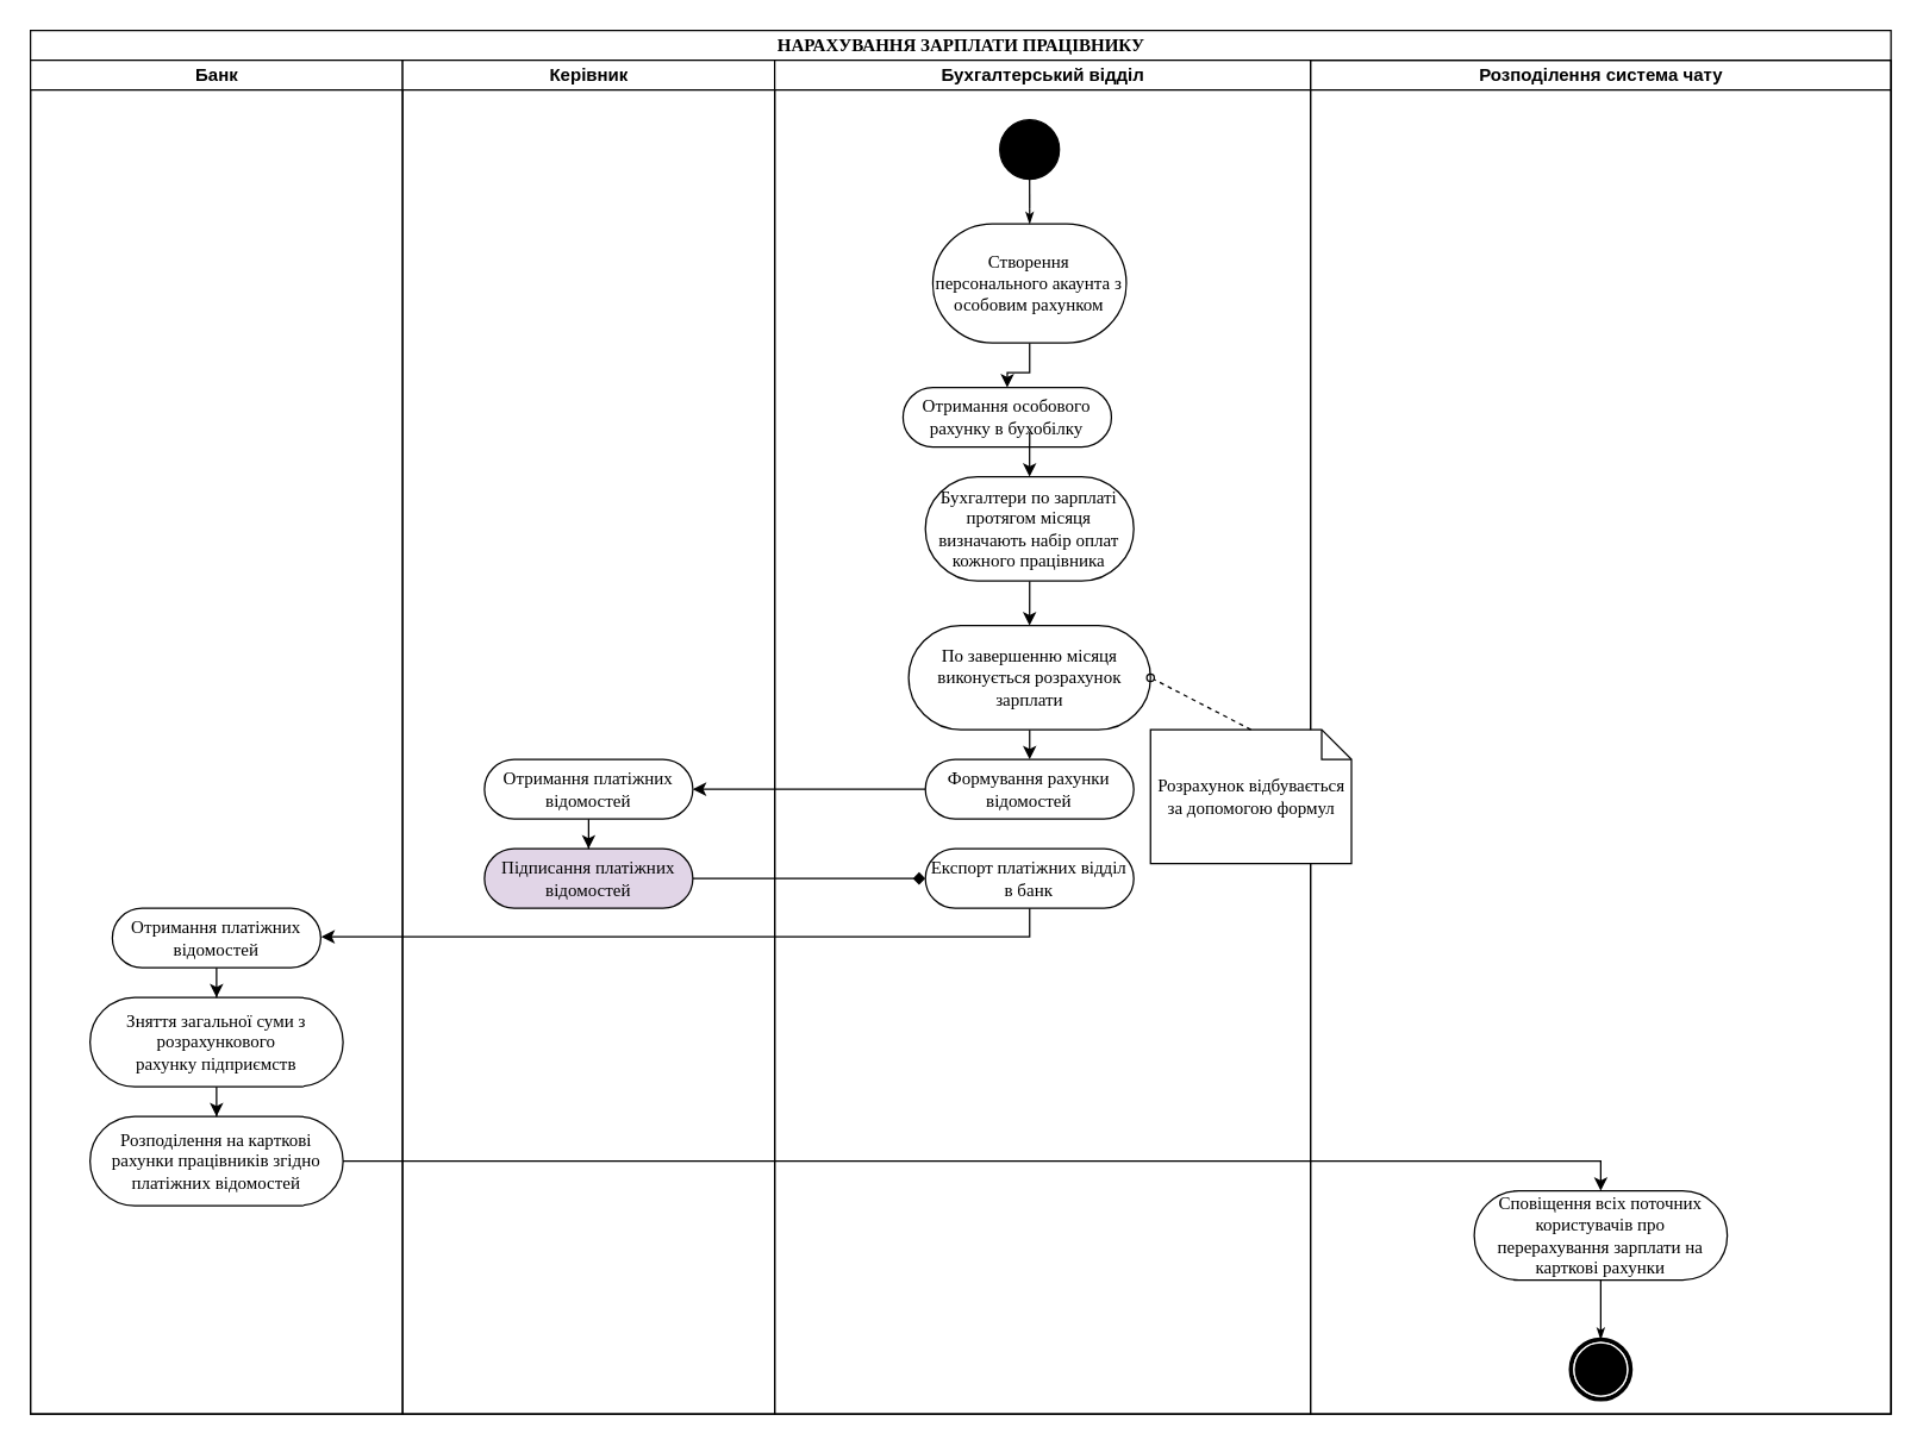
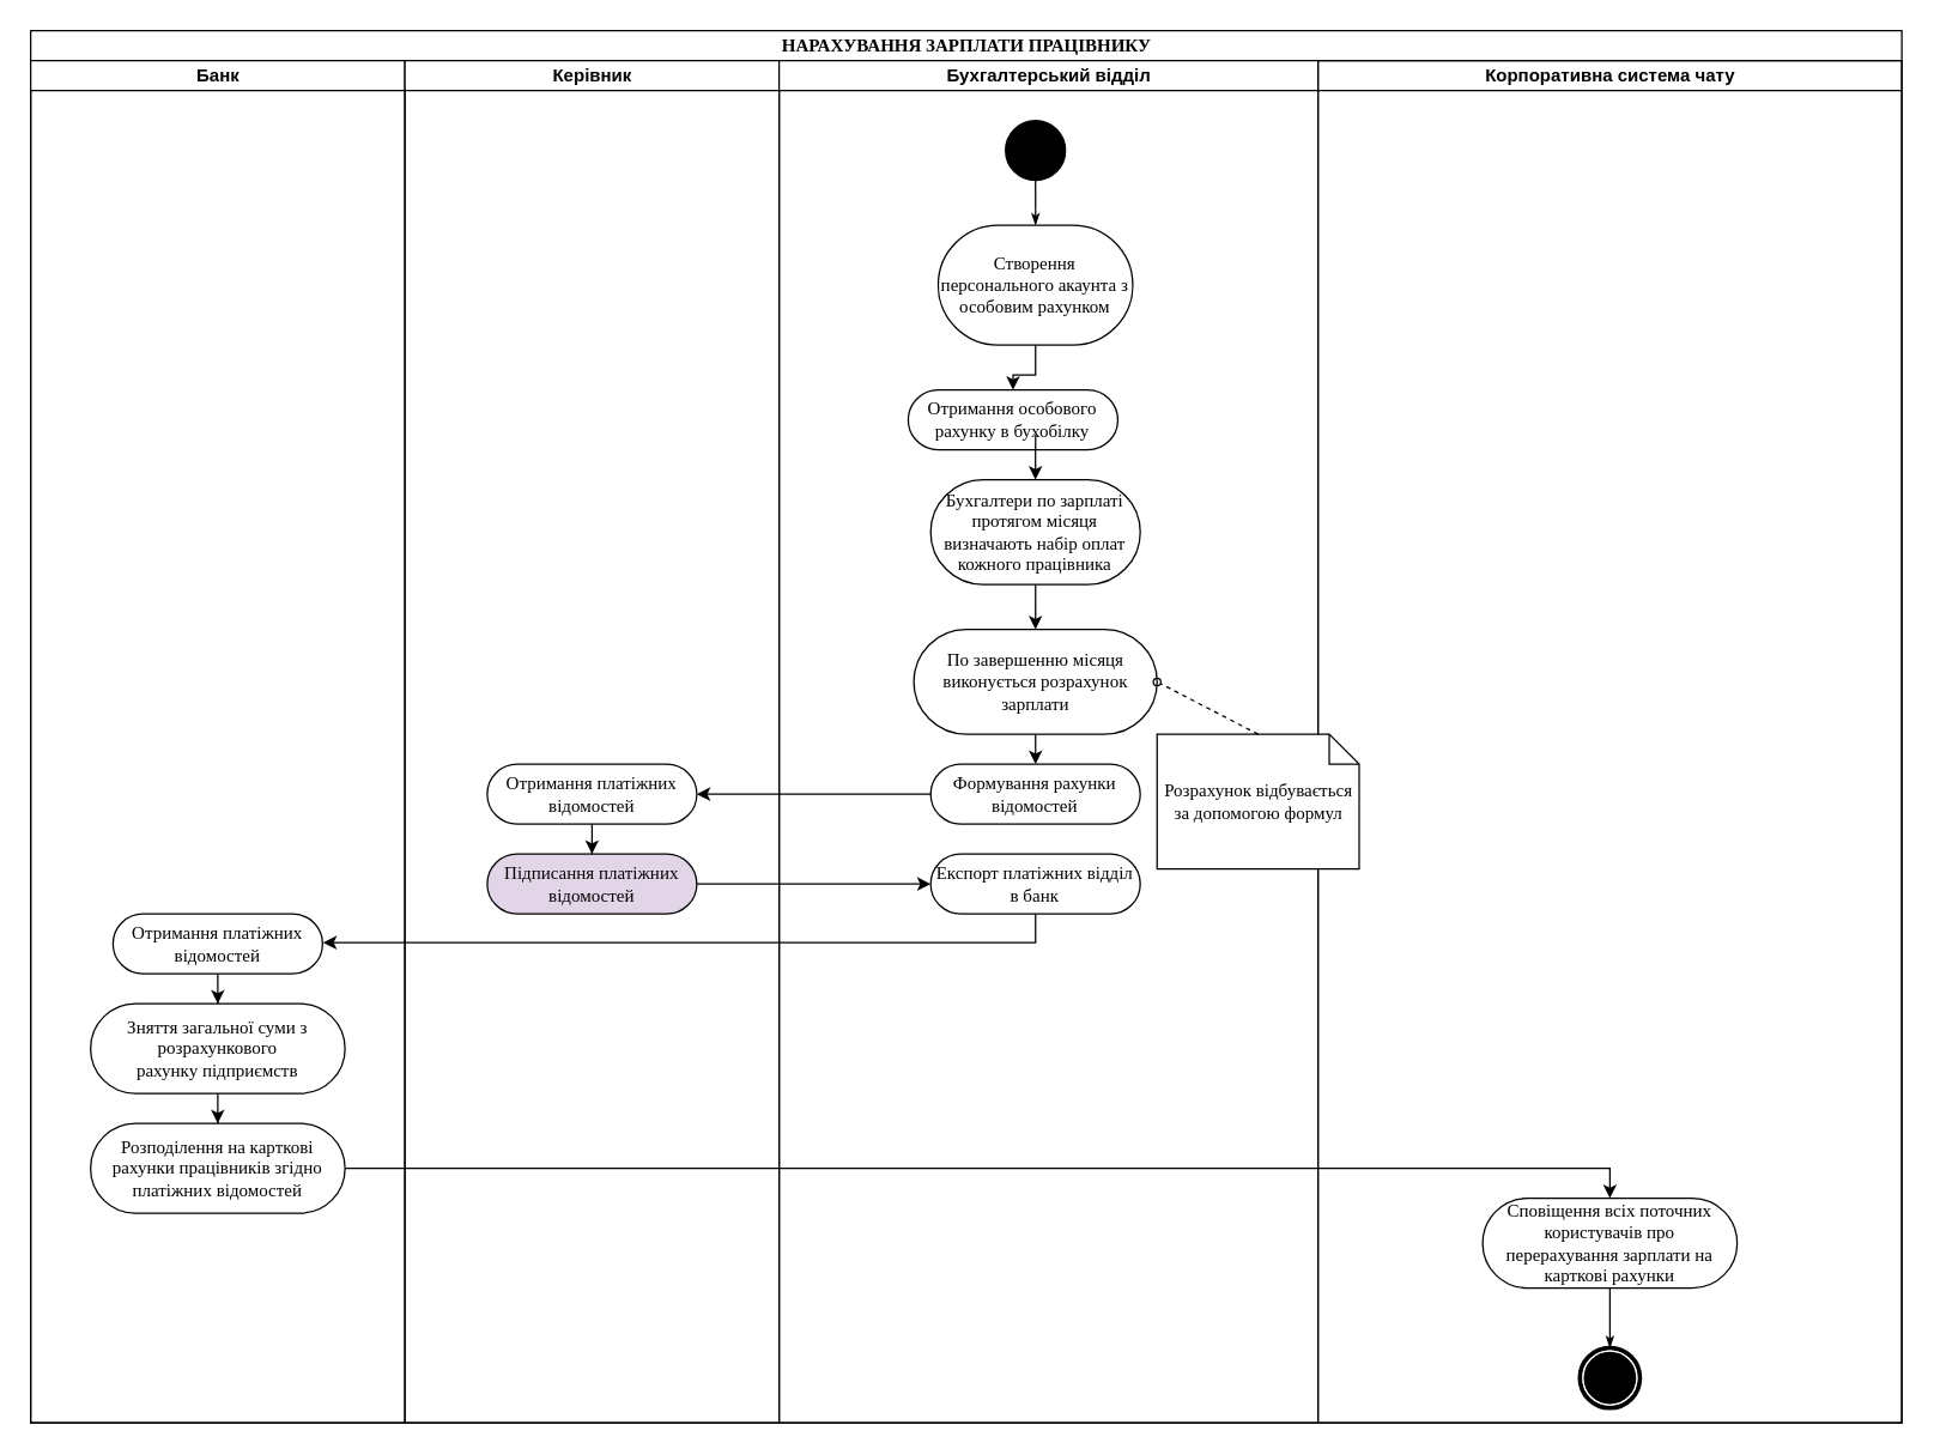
  <mxCell id="0" />
  <mxCell id="1" parent="0" />
- <mxCell id="2" value="Розподілення система чату" style="swimlane;html=1;startSize=20;" vertex="1" parent="1"><mxGeometry x="880" y="40" width="390" height="910" as="geometry" /></mxCell>
+ <mxCell id="2" value="Корпоративна система чату" style="swimlane;html=1;startSize=20;" vertex="1" parent="1"><mxGeometry x="880" y="40" width="390" height="910" as="geometry" /></mxCell>
  <mxCell id="3" value="Сповіщення всіх поточних користувачів про&lt;br&gt;перерахування зарплати на карткові рахунки" style="rounded=1;whiteSpace=wrap;html=1;shadow=0;comic=0;labelBackgroundColor=none;strokeWidth=1;fontFamily=Verdana;fontSize=12;align=center;arcSize=50;" vertex="1" parent="2"><mxGeometry x="110" y="760" width="170" height="60" as="geometry" /></mxCell>
  <mxCell id="4" value="" style="shape=mxgraph.bpmn.shape;html=1;verticalLabelPosition=bottom;labelBackgroundColor=#ffffff;verticalAlign=top;perimeter=ellipsePerimeter;outline=end;symbol=terminate;rounded=0;shadow=0;comic=0;strokeWidth=1;fontFamily=Verdana;fontSize=12;align=center;" vertex="1" parent="2"><mxGeometry x="175" y="860" width="40" height="40" as="geometry" /></mxCell>
  <mxCell id="5" style="edgeStyle=none;rounded=0;html=1;labelBackgroundColor=none;startArrow=none;startFill=0;startSize=5;endArrow=classicThin;endFill=1;endSize=5;jettySize=auto;orthogonalLoop=1;strokeWidth=1;fontFamily=Verdana;fontSize=12" edge="1" parent="2" target="4"><mxGeometry relative="1" as="geometry"><mxPoint x="195" y="820" as="sourcePoint" /></mxGeometry></mxCell>
  <mxCell id="6" value="НАРАХУВАННЯ ЗАРПЛАТИ ПРАЦІВНИКУ" style="swimlane;html=1;childLayout=stackLayout;startSize=20;rounded=0;shadow=0;comic=0;labelBackgroundColor=none;strokeWidth=1;fontFamily=Verdana;fontSize=12;align=center;" parent="1" vertex="1"><mxGeometry x="20" y="20" width="1250" height="930" as="geometry" /></mxCell>
  <mxCell id="7" value="Банк" style="swimlane;html=1;startSize=20;" parent="6" vertex="1"><mxGeometry y="20" width="250" height="910" as="geometry" /></mxCell>
  <mxCell id="8" value="Керівник" style="swimlane;html=1;startSize=20;" parent="6" vertex="1"><mxGeometry x="250" y="20" width="250" height="910" as="geometry" /></mxCell>
  <mxCell id="9" value="Бухгалтерський відділ" style="swimlane;html=1;startSize=20;" parent="6" vertex="1"><mxGeometry x="500" y="20" width="360" height="910" as="geometry" /></mxCell>
  <mxCell id="10" value="Отримання особового рахунку в бухобілку" style="rounded=1;whiteSpace=wrap;html=1;shadow=0;comic=0;labelBackgroundColor=none;strokeWidth=1;fontFamily=Verdana;fontSize=12;align=center;arcSize=50;" vertex="1" parent="9"><mxGeometry x="86.25" y="220" width="140" height="40" as="geometry" /></mxCell>
  <mxCell id="11" value="Отримання платіжних відомостей" style="rounded=1;whiteSpace=wrap;html=1;shadow=0;comic=0;labelBackgroundColor=none;strokeWidth=1;fontFamily=Verdana;fontSize=12;align=center;arcSize=50;" vertex="1" parent="9"><mxGeometry x="-445" y="570" width="140" height="40" as="geometry" /></mxCell>
  <mxCell id="12" value="Зняття загальної суми з розрахункового&lt;br&gt;рахунку підприємств" style="rounded=1;whiteSpace=wrap;html=1;shadow=0;comic=0;labelBackgroundColor=none;strokeWidth=1;fontFamily=Verdana;fontSize=12;align=center;arcSize=50;" vertex="1" parent="9"><mxGeometry x="-460" y="630" width="170" height="60" as="geometry" /></mxCell>
  <mxCell id="13" style="edgeStyle=orthogonalEdgeStyle;rounded=0;orthogonalLoop=1;jettySize=auto;html=1;entryX=0.5;entryY=0;entryDx=0;entryDy=0;" edge="1" parent="9" source="11" target="12"><mxGeometry relative="1" as="geometry" /></mxCell>
  <mxCell id="14" value="Розподілення на карткові рахунки працівників згідно платіжних відомостей" style="rounded=1;whiteSpace=wrap;html=1;shadow=0;comic=0;labelBackgroundColor=none;strokeWidth=1;fontFamily=Verdana;fontSize=12;align=center;arcSize=50;" vertex="1" parent="9"><mxGeometry x="-460" y="710" width="170" height="60" as="geometry" /></mxCell>
  <mxCell id="15" value="Отримання платіжних відомостей" style="rounded=1;whiteSpace=wrap;html=1;shadow=0;comic=0;labelBackgroundColor=none;strokeWidth=1;fontFamily=Verdana;fontSize=12;align=center;arcSize=50;" vertex="1" parent="9"><mxGeometry x="-195" y="470" width="140" height="40" as="geometry" /></mxCell>
  <mxCell id="16" style="edgeStyle=orthogonalEdgeStyle;rounded=0;orthogonalLoop=1;jettySize=auto;html=1;entryX=0.5;entryY=0;entryDx=0;entryDy=0;" edge="1" parent="9" source="12" target="14"><mxGeometry relative="1" as="geometry" /></mxCell>
  <mxCell id="17" value="Підписання платіжних відомостей" style="rounded=1;whiteSpace=wrap;html=1;shadow=0;comic=0;labelBackgroundColor=none;strokeWidth=1;fontFamily=Verdana;fontSize=12;align=center;arcSize=50;fillColor=#e1d5e7;" vertex="1" parent="9"><mxGeometry x="-195" y="530" width="140" height="40" as="geometry" /></mxCell>
  <mxCell id="18" style="edgeStyle=orthogonalEdgeStyle;rounded=0;orthogonalLoop=1;jettySize=auto;html=1;entryX=0.5;entryY=0;entryDx=0;entryDy=0;" edge="1" parent="9" source="19" target="22"><mxGeometry relative="1" as="geometry" /></mxCell>
  <mxCell id="19" value="Бухгалтери по зарплаті протягом місяця визначають набір оплат кожного працівника" style="rounded=1;whiteSpace=wrap;html=1;shadow=0;comic=0;labelBackgroundColor=none;strokeWidth=1;fontFamily=Verdana;fontSize=12;align=center;arcSize=50;" parent="9" vertex="1"><mxGeometry x="101.25" y="280" width="140" height="70" as="geometry" /></mxCell>
  <mxCell id="20" style="edgeStyle=orthogonalEdgeStyle;rounded=0;orthogonalLoop=1;jettySize=auto;html=1;entryX=0.5;entryY=0;entryDx=0;entryDy=0;" edge="1" parent="9" source="15" target="17"><mxGeometry relative="1" as="geometry" /></mxCell>
  <mxCell id="21" style="edgeStyle=orthogonalEdgeStyle;rounded=0;orthogonalLoop=1;jettySize=auto;html=1;entryX=0.5;entryY=0;entryDx=0;entryDy=0;" edge="1" parent="9" source="22" target="25"><mxGeometry relative="1" as="geometry" /></mxCell>
  <mxCell id="22" value="По завершенню місяця виконується розрахунок зарплати" style="rounded=1;whiteSpace=wrap;html=1;shadow=0;comic=0;labelBackgroundColor=none;strokeWidth=1;fontFamily=Verdana;fontSize=12;align=center;arcSize=50;" vertex="1" parent="9"><mxGeometry x="90" y="380" width="162.5" height="70" as="geometry" /></mxCell>
  <mxCell id="23" value="Розрахунок відбувається за допомогою формул" style="shape=note;whiteSpace=wrap;html=1;rounded=0;shadow=0;comic=0;labelBackgroundColor=none;strokeWidth=1;fontFamily=Verdana;fontSize=12;align=center;size=20;" parent="9" vertex="1"><mxGeometry x="252.5" y="450" width="135" height="90" as="geometry" /></mxCell>
  <mxCell id="24" style="edgeStyle=orthogonalEdgeStyle;rounded=0;orthogonalLoop=1;jettySize=auto;html=1;entryX=0.5;entryY=0;entryDx=0;entryDy=0;" edge="1" parent="9" target="19"><mxGeometry relative="1" as="geometry"><mxPoint x="171.287" y="250" as="sourcePoint" /></mxGeometry></mxCell>
  <mxCell id="25" value="Формування рахунки відомостей" style="rounded=1;whiteSpace=wrap;html=1;shadow=0;comic=0;labelBackgroundColor=none;strokeWidth=1;fontFamily=Verdana;fontSize=12;align=center;arcSize=50;" vertex="1" parent="9"><mxGeometry x="101.25" y="470" width="140" height="40" as="geometry" /></mxCell>
  <mxCell id="26" style="edgeStyle=none;rounded=0;html=1;dashed=1;labelBackgroundColor=none;startArrow=none;startFill=0;startSize=5;endArrow=oval;endFill=0;endSize=5;jettySize=auto;orthogonalLoop=1;strokeWidth=1;fontFamily=Verdana;fontSize=12;entryX=1;entryY=0.5;entryDx=0;entryDy=0;exitX=0.5;exitY=0;exitDx=0;exitDy=0;exitPerimeter=0;" edge="1" parent="9" source="23" target="22"><mxGeometry relative="1" as="geometry" /></mxCell>
  <mxCell id="27" value="Експорт платіжних відділ в банк" style="rounded=1;whiteSpace=wrap;html=1;shadow=0;comic=0;labelBackgroundColor=none;strokeWidth=1;fontFamily=Verdana;fontSize=12;align=center;arcSize=50;" vertex="1" parent="9"><mxGeometry x="101.25" y="530" width="140" height="40" as="geometry" /></mxCell>
  <mxCell id="28" style="edgeStyle=orthogonalEdgeStyle;rounded=0;orthogonalLoop=1;jettySize=auto;html=1;entryX=1;entryY=0.5;entryDx=0;entryDy=0;" edge="1" parent="9" source="25" target="15"><mxGeometry relative="1" as="geometry" /></mxCell>
- <mxCell id="29" style="edgeStyle=orthogonalEdgeStyle;rounded=0;orthogonalLoop=1;jettySize=auto;html=1;entryX=0;entryY=0.5;entryDx=0;entryDy=0;endArrow=diamond;" edge="1" parent="9" source="17" target="27"><mxGeometry relative="1" as="geometry" /></mxCell>
+ <mxCell id="29" style="edgeStyle=orthogonalEdgeStyle;rounded=0;orthogonalLoop=1;jettySize=auto;html=1;entryX=0;entryY=0.5;entryDx=0;entryDy=0;" edge="1" parent="9" source="17" target="27"><mxGeometry relative="1" as="geometry" /></mxCell>
  <mxCell id="30" style="edgeStyle=orthogonalEdgeStyle;rounded=0;orthogonalLoop=1;jettySize=auto;html=1;entryX=1.003;entryY=0.48;entryDx=0;entryDy=0;entryPerimeter=0;" edge="1" parent="9" source="27" target="11"><mxGeometry relative="1" as="geometry"><Array as="points"><mxPoint x="171" y="589" /></Array></mxGeometry></mxCell>
  <mxCell id="31" style="edgeStyle=orthogonalEdgeStyle;rounded=0;orthogonalLoop=1;jettySize=auto;html=1;entryX=0.5;entryY=0;entryDx=0;entryDy=0;" edge="1" parent="9" source="32" target="10"><mxGeometry relative="1" as="geometry" /></mxCell>
  <mxCell id="32" value="Створення персонального акаунта з особовим рахунком" style="rounded=1;whiteSpace=wrap;html=1;shadow=0;comic=0;labelBackgroundColor=none;strokeWidth=1;fontFamily=Verdana;fontSize=12;align=center;arcSize=50;" vertex="1" parent="9"><mxGeometry x="106.25" y="110" width="130" height="80" as="geometry" /></mxCell>
  <mxCell id="33" value="" style="ellipse;whiteSpace=wrap;html=1;rounded=0;shadow=0;comic=0;labelBackgroundColor=none;strokeWidth=1;fillColor=#000000;fontFamily=Verdana;fontSize=12;align=center;" vertex="1" parent="9"><mxGeometry x="151.25" y="40" width="40" height="40" as="geometry" /></mxCell>
  <mxCell id="34" style="edgeStyle=orthogonalEdgeStyle;rounded=0;html=1;labelBackgroundColor=none;startArrow=none;startFill=0;startSize=5;endArrow=classicThin;endFill=1;endSize=5;jettySize=auto;orthogonalLoop=1;strokeWidth=1;fontFamily=Verdana;fontSize=12" edge="1" parent="9" source="33" target="32"><mxGeometry relative="1" as="geometry" /></mxCell>
  <mxCell id="35" style="edgeStyle=orthogonalEdgeStyle;rounded=0;orthogonalLoop=1;jettySize=auto;html=1;entryX=0.5;entryY=0;entryDx=0;entryDy=0;" edge="1" parent="1" source="14" target="3"><mxGeometry relative="1" as="geometry" /></mxCell>
